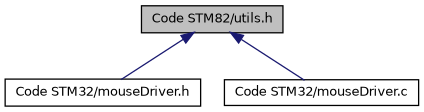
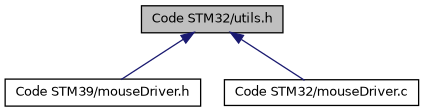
  digraph {
    node [color=black fillcolor=white fontname=Helvetica fontsize=10 shape=record style=filled]
    edge [color=midnightblue dir=back fontname=Helvetica fontsize=10 labelfontname=Helvetica labelfontsize=10 style=solid]
-   n1 [fillcolor=grey75 fontcolor=black height=0.2 label="Code STM82/utils.h" width=0.4]
-   n2 [height=0.2 label="Code STM32/mouseDriver.h" width=0.4]
+   n1 [fillcolor=grey75 fontcolor=black height=0.2 label="Code STM32/utils.h" width=0.4]
+   n2 [height=0.2 label="Code STM39/mouseDriver.h" width=0.4]
    n3 [height=0.2 label="Code STM32/mouseDriver.c" width=0.4]
    n1 -> n2
    n1 -> n3
  }
